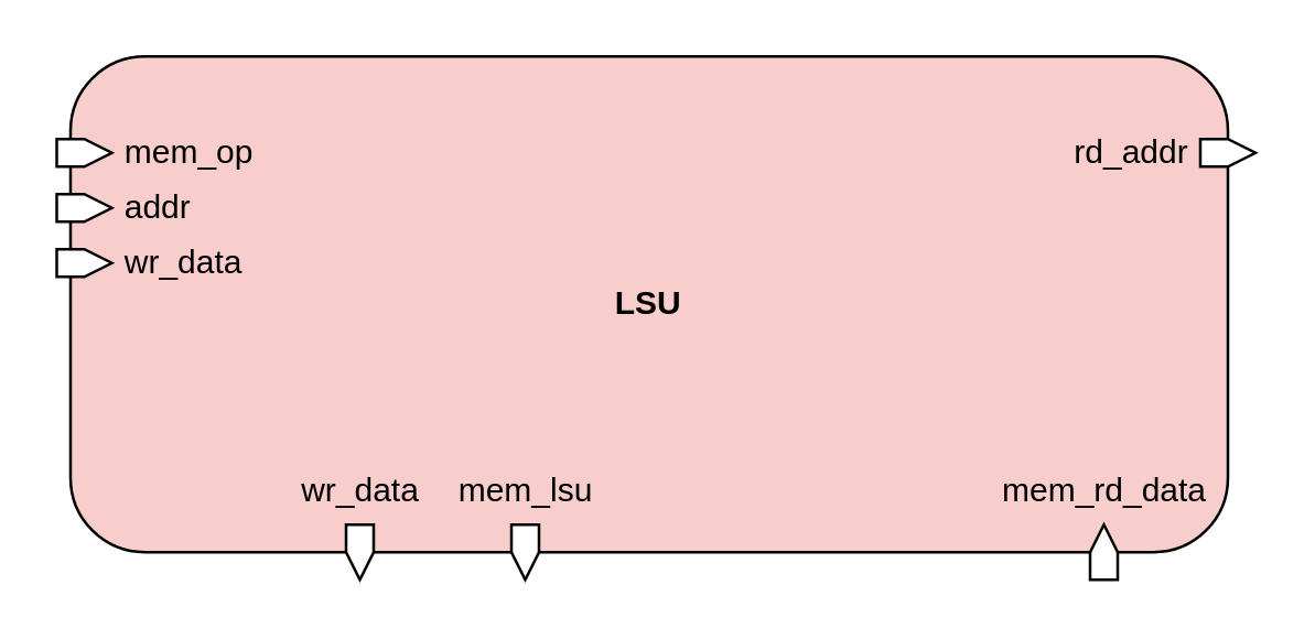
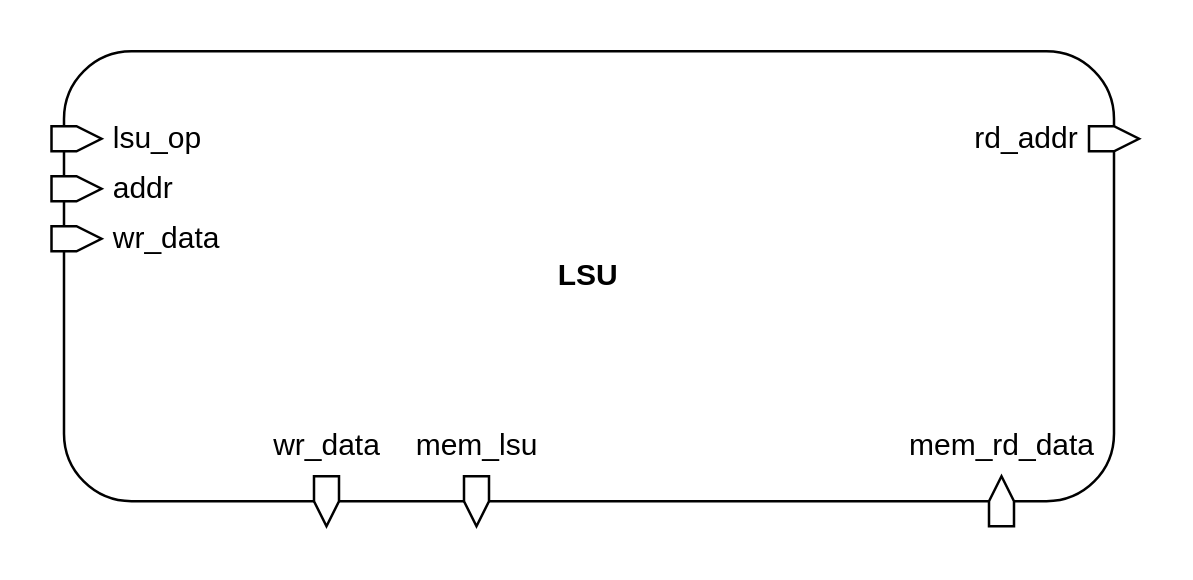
  <mxCell id="0" />
  <mxCell id="1" parent="0" />
- <mxCell id="2" value="&lt;b&gt;LSU&lt;/b&gt;" style="rounded=1;whiteSpace=wrap;html=1;fillColor=#f8cecc;" vertex="1" parent="1"><mxGeometry x="25" y="20" width="420" height="180" as="geometry" /></mxCell>
- <mxCell id="3" value="mem_op" style="html=1;shadow=0;dashed=0;align=left;verticalAlign=middle;shape=mxgraph.arrows2.arrow;dy=0;dx=10;notch=0;labelPosition=right;verticalLabelPosition=middle;spacing=5;movable=1;resizable=1;rotatable=1;deletable=1;editable=1;locked=0;connectable=1;direction=east;" vertex="1" parent="1"><mxGeometry x="20" y="50" width="20" height="10" as="geometry" /></mxCell>
+ <mxCell id="2" value="&lt;b&gt;LSU&lt;/b&gt;" style="rounded=1;whiteSpace=wrap;html=1;" vertex="1" parent="1"><mxGeometry x="25" y="20" width="420" height="180" as="geometry" /></mxCell>
+ <mxCell id="3" value="lsu_op" style="html=1;shadow=0;dashed=0;align=left;verticalAlign=middle;shape=mxgraph.arrows2.arrow;dy=0;dx=10;notch=0;labelPosition=right;verticalLabelPosition=middle;spacing=5;movable=1;resizable=1;rotatable=1;deletable=1;editable=1;locked=0;connectable=1;direction=east;" vertex="1" parent="1"><mxGeometry x="20" y="50" width="20" height="10" as="geometry" /></mxCell>
  <mxCell id="4" value="addr" style="html=1;shadow=0;dashed=0;align=left;verticalAlign=middle;shape=mxgraph.arrows2.arrow;dy=0;dx=10;notch=0;labelPosition=right;verticalLabelPosition=middle;spacing=5;movable=1;resizable=1;rotatable=1;deletable=1;editable=1;locked=0;connectable=1;direction=east;" vertex="1" parent="1"><mxGeometry x="20" y="70" width="20" height="10" as="geometry" /></mxCell>
  <mxCell id="5" value="wr_data" style="html=1;shadow=0;dashed=0;align=left;verticalAlign=middle;shape=mxgraph.arrows2.arrow;dy=0;dx=10;notch=0;labelPosition=right;verticalLabelPosition=middle;spacing=5;movable=1;resizable=1;rotatable=1;deletable=1;editable=1;locked=0;connectable=1;direction=east;" vertex="1" parent="1"><mxGeometry x="20" y="90" width="20" height="10" as="geometry" /></mxCell>
  <mxCell id="6" value="mem_rd_data" style="html=1;shadow=0;dashed=0;align=center;verticalAlign=bottom;shape=mxgraph.arrows2.arrow;dy=0;dx=10;notch=0;labelPosition=center;verticalLabelPosition=top;spacing=5;movable=1;resizable=1;rotatable=1;deletable=1;editable=1;locked=0;connectable=1;direction=north;" vertex="1" parent="1"><mxGeometry x="395" y="190" width="10" height="20" as="geometry" /></mxCell>
  <mxCell id="7" value="rd_addr" style="html=1;shadow=0;dashed=0;align=right;verticalAlign=middle;shape=mxgraph.arrows2.arrow;dy=0;dx=10;notch=0;labelPosition=left;verticalLabelPosition=middle;spacing=5;movable=1;resizable=1;rotatable=1;deletable=1;editable=1;locked=0;connectable=1;direction=east;" vertex="1" parent="1"><mxGeometry x="435" y="50" width="20" height="10" as="geometry" /></mxCell>
  <mxCell id="8" value="mem_lsu" style="html=1;shadow=0;dashed=0;align=center;verticalAlign=bottom;shape=mxgraph.arrows2.arrow;dy=0;dx=10;notch=0;labelPosition=center;verticalLabelPosition=top;spacing=5;movable=1;resizable=1;rotatable=1;deletable=1;editable=1;locked=0;connectable=1;direction=south;" vertex="1" parent="1"><mxGeometry x="185" y="190" width="10" height="20" as="geometry" /></mxCell>
  <mxCell id="9" value="wr_data" style="html=1;shadow=0;dashed=0;align=center;verticalAlign=bottom;shape=mxgraph.arrows2.arrow;dy=0;dx=10;notch=0;labelPosition=center;verticalLabelPosition=top;spacing=5;movable=1;resizable=1;rotatable=1;deletable=1;editable=1;locked=0;connectable=1;direction=south;" vertex="1" parent="1"><mxGeometry x="125" y="190" width="10" height="20" as="geometry" /></mxCell>
